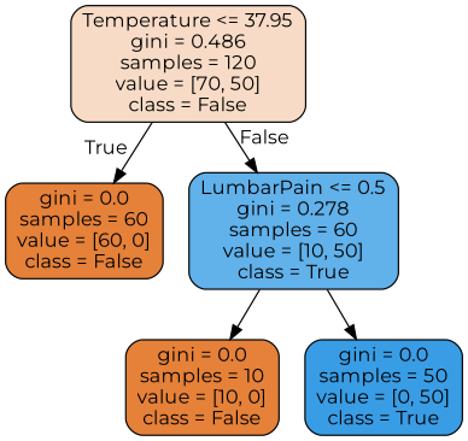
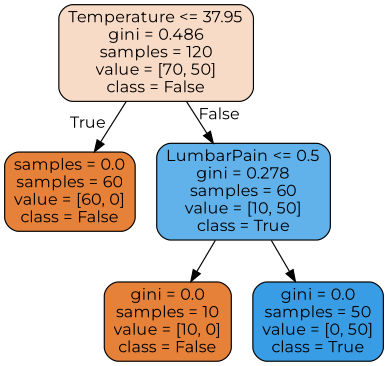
  digraph {
    fontname=Montserrat
    node [color=black fillcolor="#e58139" fontname=Montserrat shape=box style="filled, rounded"]
    edge [fontname=Montserrat]
    n1 [fillcolor="#f8dbc6" label="Temperature <= 37.95\ngini = 0.486\nsamples = 120\nvalue = [70, 50]\nclass = False"]
-   n2 [label="gini = 0.0\nsamples = 60\nvalue = [60, 0]\nclass = False"]
+   n2 [label="samples = 0.0\nsamples = 60\nvalue = [60, 0]\nclass = False"]
    n3 [fillcolor="#61b1ea" label="LumbarPain <= 0.5\ngini = 0.278\nsamples = 60\nvalue = [10, 50]\nclass = True"]
    n4 [label="gini = 0.0\nsamples = 10\nvalue = [10, 0]\nclass = False"]
    n5 [fillcolor="#399de5" label="gini = 0.0\nsamples = 50\nvalue = [0, 50]\nclass = True"]
    n1 -> n2 [headlabel=True labelangle=45 labeldistance=2.5]
    n1 -> n3 [headlabel=False labelangle=-45 labeldistance=2.5]
    n3 -> n4
    n3 -> n5
  }
